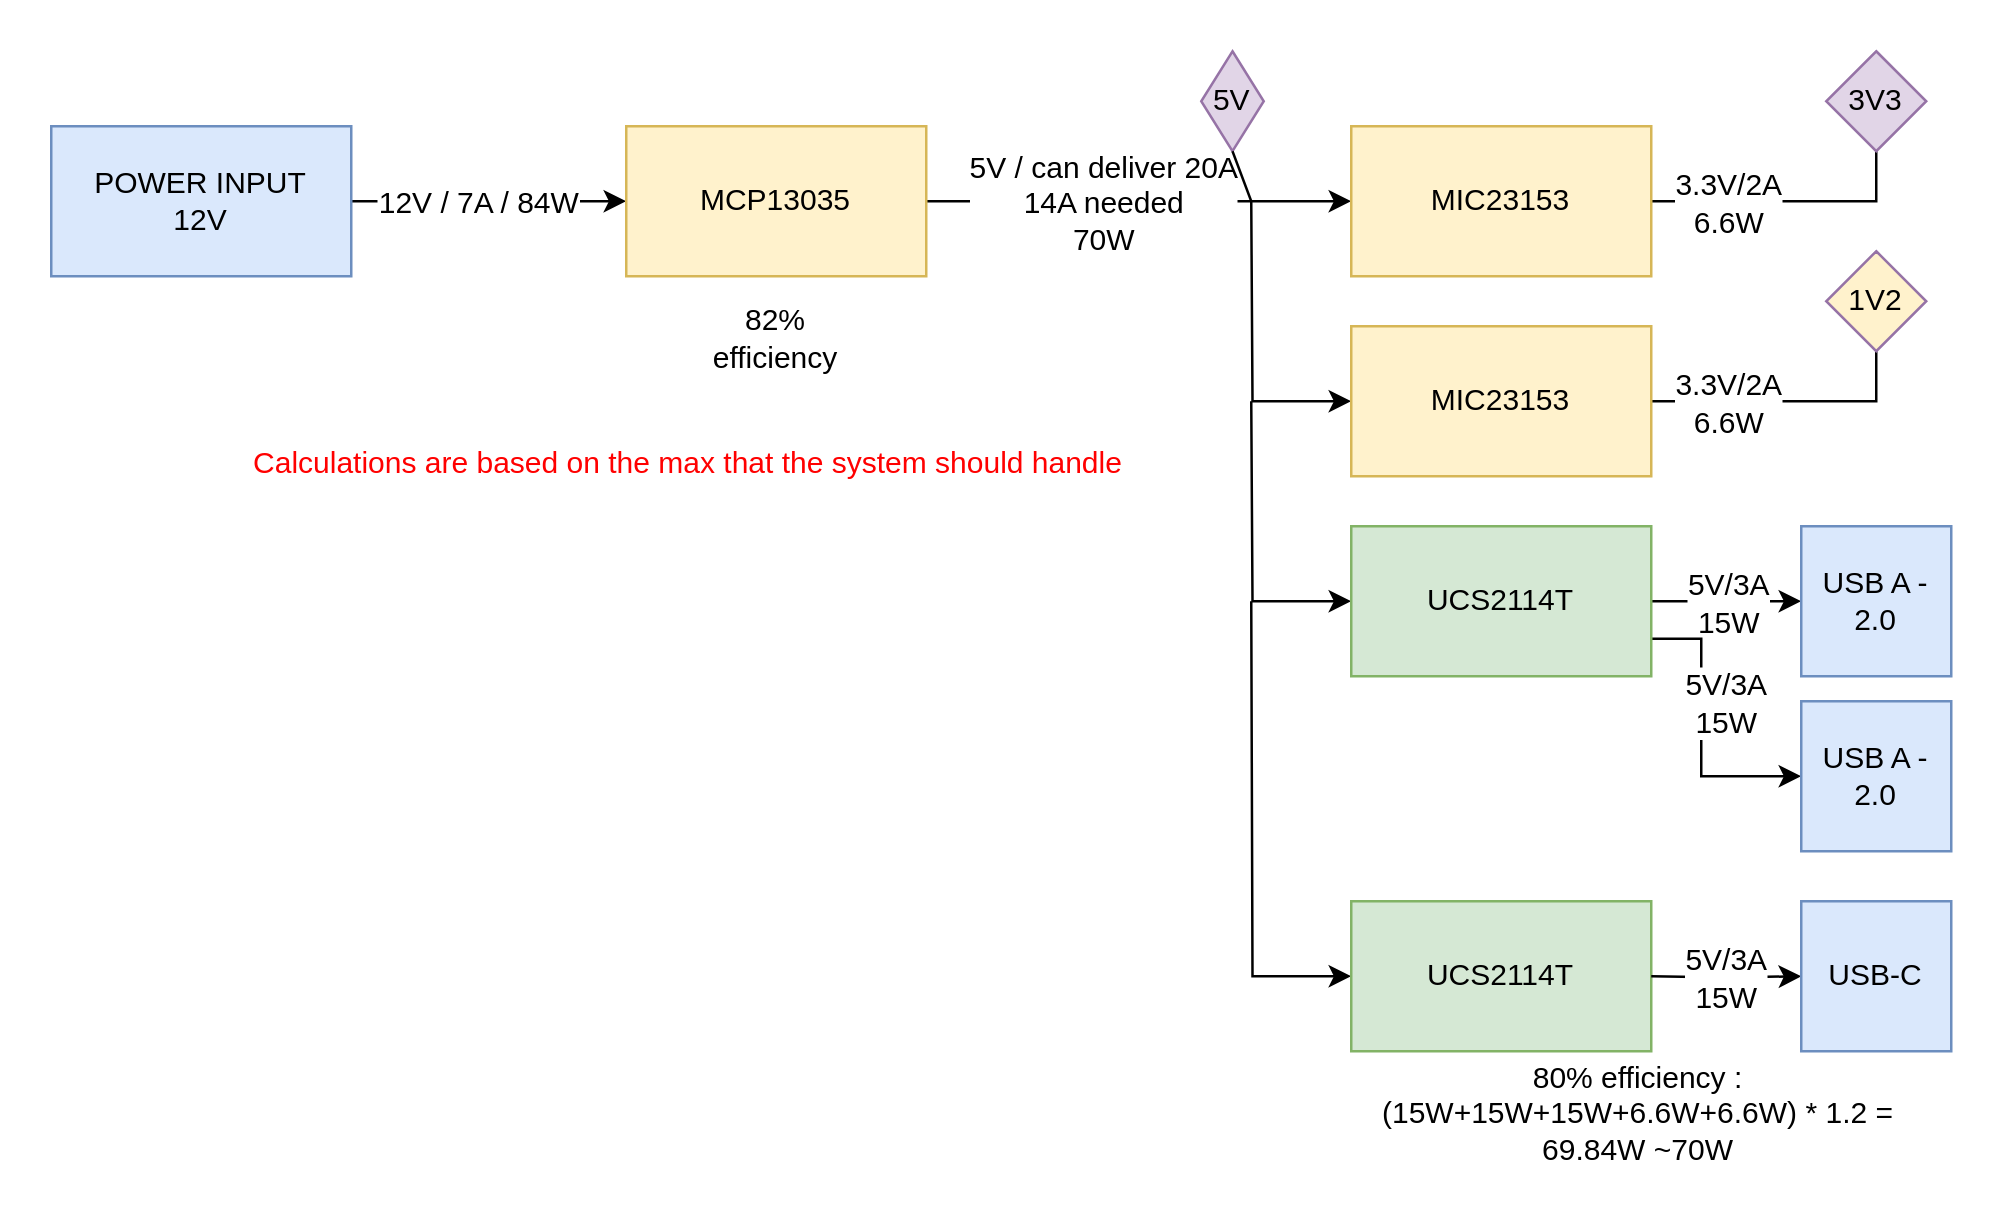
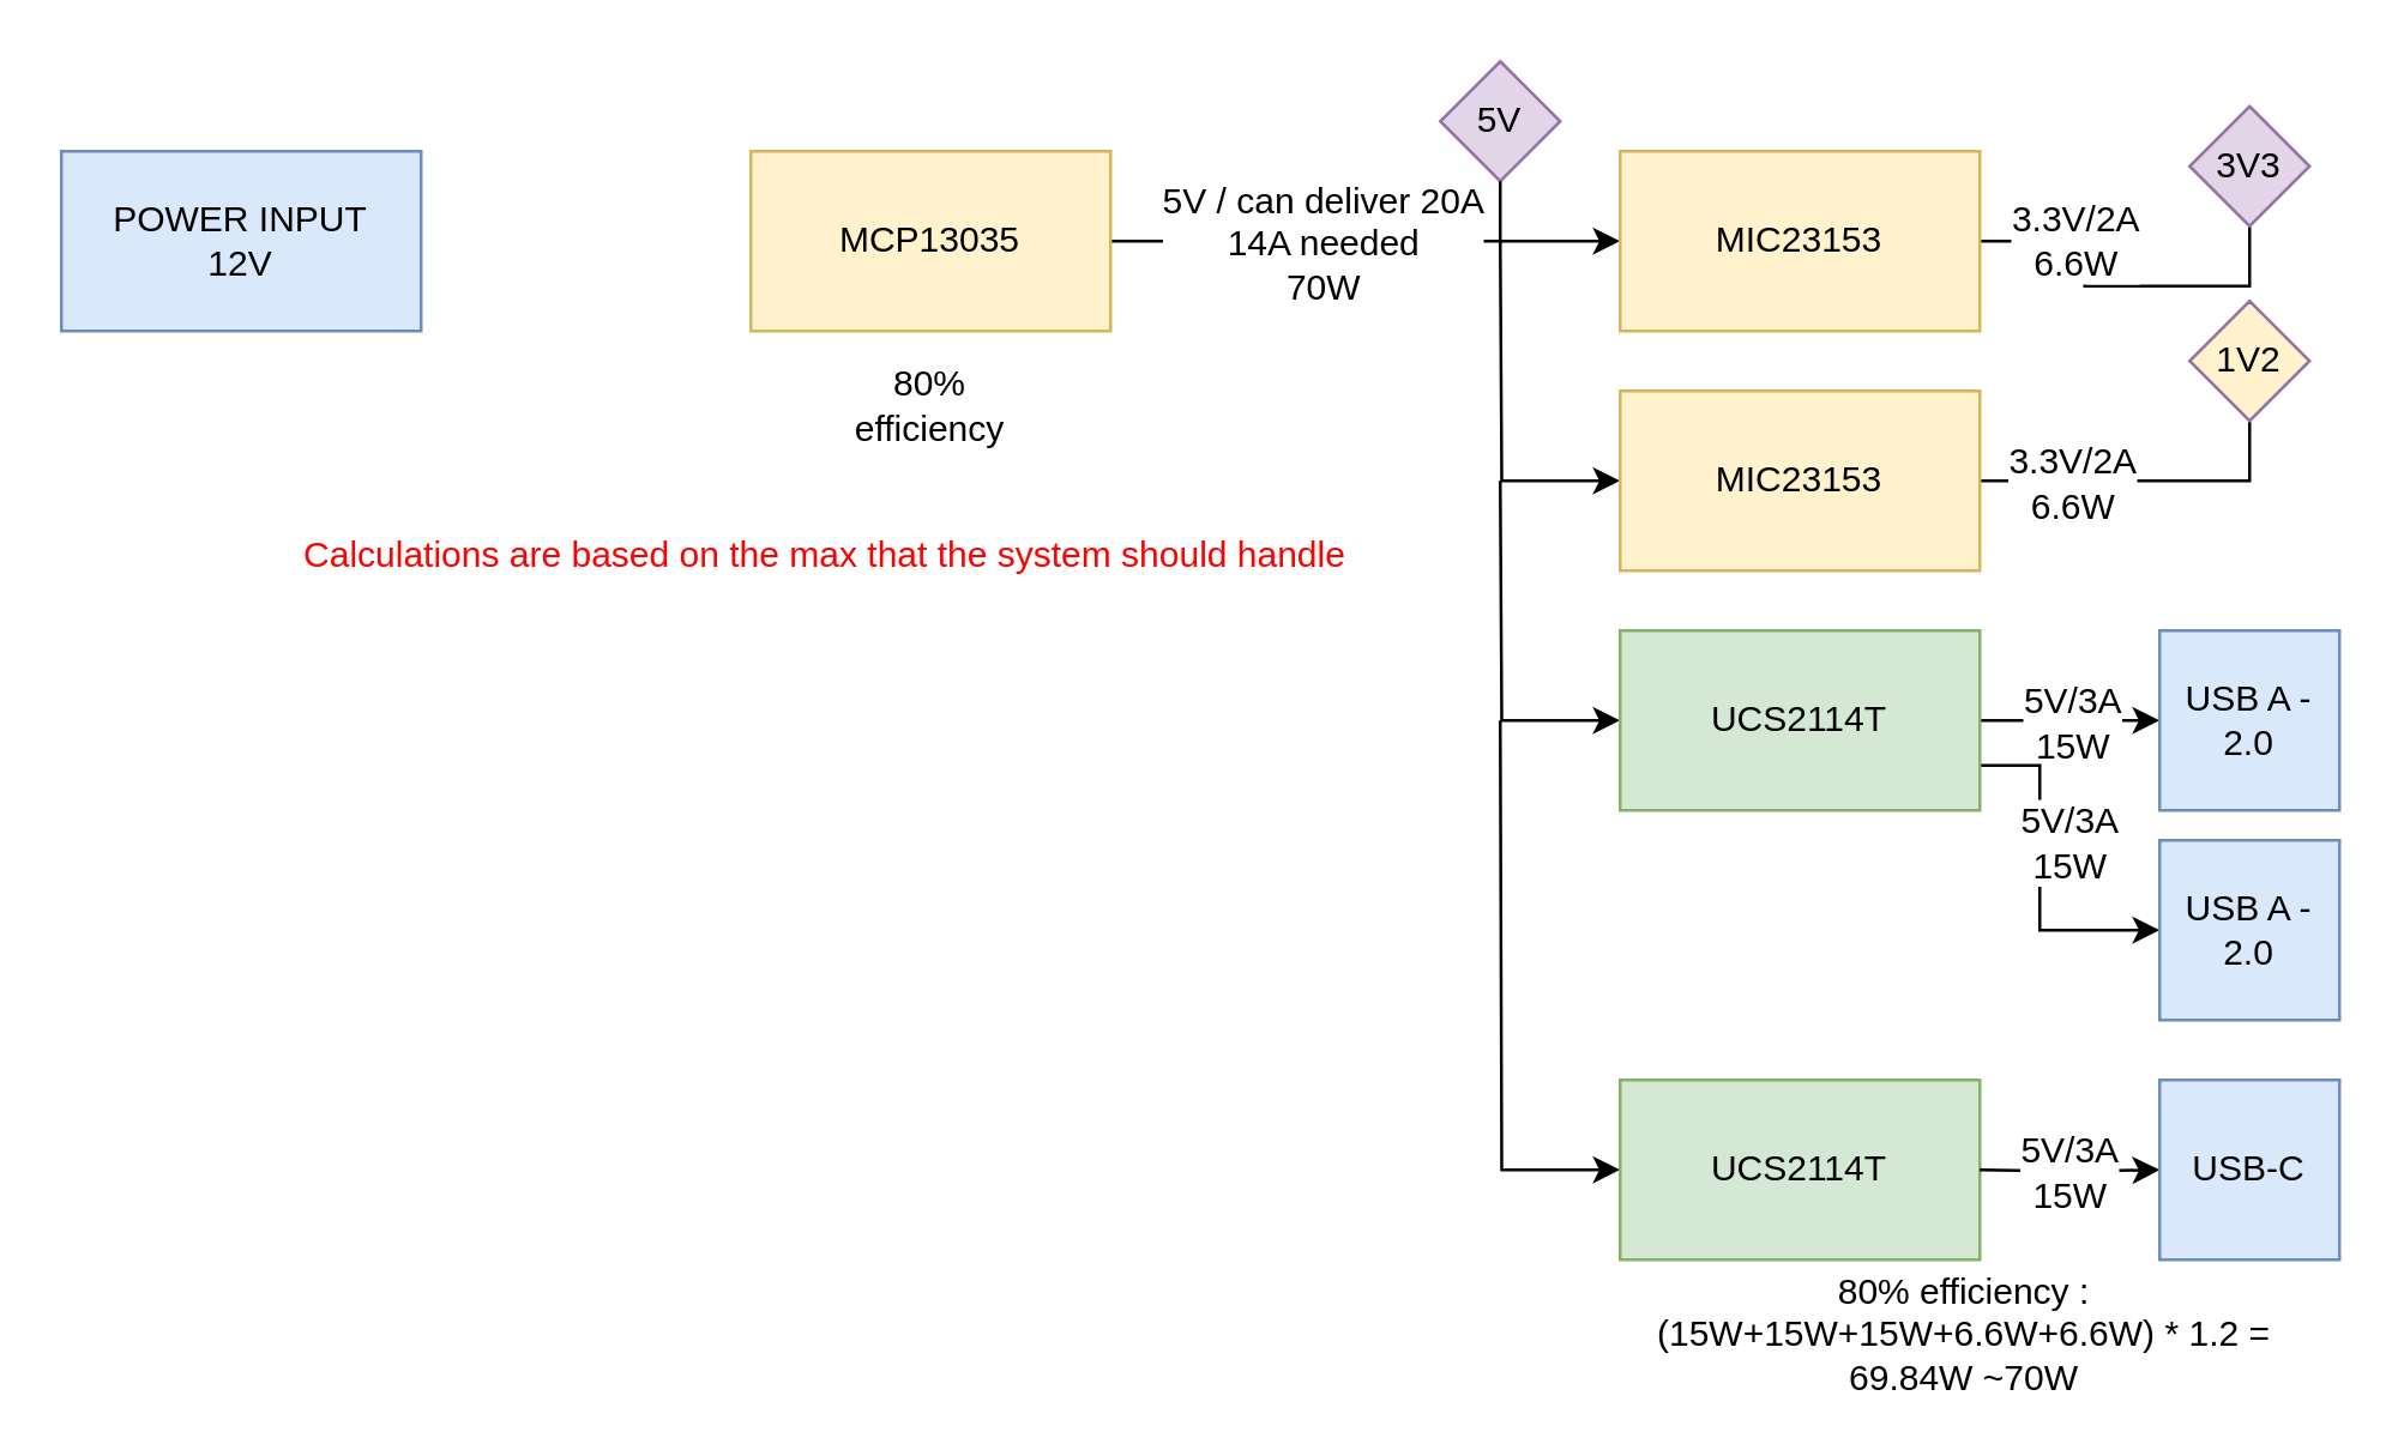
  <mxCell id="0" />
  <mxCell id="1" parent="0" />
- <mxCell id="2" value="" style="edgeStyle=orthogonalEdgeStyle;rounded=0;orthogonalLoop=1;jettySize=auto;html=1;" edge="1" parent="1" source="4" target="7"><mxGeometry relative="1" as="geometry" /></mxCell>
- <mxCell id="3" value="12V / 7A / 84W" style="edgeLabel;html=1;align=center;verticalAlign=middle;resizable=0;points=[];fontSize=12;" vertex="1" connectable="0" parent="2"><mxGeometry x="-0.193" relative="1" as="geometry"><mxPoint x="6" as="offset" /></mxGeometry></mxCell>
  <mxCell id="4" value="POWER INPUT&lt;br&gt;12V" style="rounded=0;whiteSpace=wrap;html=1;fillColor=#dae8fc;strokeColor=#6c8ebf;" parent="1" vertex="1"><mxGeometry y="50" width="120" height="60" as="geometry" x="20" /></mxCell>
  <mxCell id="5" value="" style="edgeStyle=orthogonalEdgeStyle;rounded=0;orthogonalLoop=1;jettySize=auto;html=1;fontSize=12;" edge="1" parent="1" source="7" target="10"><mxGeometry relative="1" as="geometry" /></mxCell>
  <mxCell id="6" value="5V / can deliver 20A&lt;br&gt;14A needed&lt;br&gt;70W" style="edgeLabel;html=1;align=center;verticalAlign=middle;resizable=0;points=[];fontSize=12;" vertex="1" connectable="0" parent="5"><mxGeometry x="-0.309" y="1" relative="1" as="geometry"><mxPoint x="11" y="1" as="offset" /></mxGeometry></mxCell>
  <mxCell id="7" value="MCP13035" style="rounded=0;whiteSpace=wrap;html=1;fillColor=#fff2cc;strokeColor=#d6b656;" parent="1" vertex="1"><mxGeometry x="250" y="50" width="120" height="60" as="geometry" /></mxCell>
  <mxCell id="8" style="edgeStyle=orthogonalEdgeStyle;rounded=0;orthogonalLoop=1;jettySize=auto;html=1;exitX=1;exitY=0.5;exitDx=0;exitDy=0;entryX=0.5;entryY=1;entryDx=0;entryDy=0;fontSize=12;startArrow=none;startFill=0;endArrow=none;endFill=0;" edge="1" parent="1" source="10" target="17"><mxGeometry relative="1" as="geometry" /></mxCell>
  <mxCell id="9" value="3.3V/2A&lt;br style=&quot;border-color: var(--border-color);&quot;&gt;6.6W" style="edgeLabel;html=1;align=center;verticalAlign=middle;resizable=0;points=[];fontSize=12;" vertex="1" connectable="0" parent="8"><mxGeometry x="-0.424" y="-2" relative="1" as="geometry"><mxPoint x="-2" y="-2" as="offset" /></mxGeometry></mxCell>
  <mxCell id="10" value="MIC23153" style="rounded=0;whiteSpace=wrap;html=1;fillColor=#fff2cc;strokeColor=#d6b656;" parent="1" vertex="1"><mxGeometry x="540" y="50" width="120" height="60" as="geometry" /></mxCell>
  <mxCell id="11" style="edgeStyle=orthogonalEdgeStyle;rounded=0;orthogonalLoop=1;jettySize=auto;html=1;exitX=0;exitY=0.5;exitDx=0;exitDy=0;fontSize=12;startArrow=classic;startFill=1;endArrow=none;endFill=0;" edge="1" parent="1" source="14"><mxGeometry relative="1" as="geometry"><mxPoint x="500" y="80" as="targetPoint" /></mxGeometry></mxCell>
  <mxCell id="12" style="edgeStyle=orthogonalEdgeStyle;rounded=0;orthogonalLoop=1;jettySize=auto;html=1;exitX=1;exitY=0.5;exitDx=0;exitDy=0;entryX=0.5;entryY=1;entryDx=0;entryDy=0;fontSize=12;startArrow=none;startFill=0;endArrow=none;endFill=0;" edge="1" parent="1" source="14" target="18"><mxGeometry relative="1" as="geometry" /></mxCell>
  <mxCell id="13" value="3.3V/2A&lt;br&gt;6.6W" style="edgeLabel;html=1;align=center;verticalAlign=middle;resizable=0;points=[];fontSize=12;" vertex="1" connectable="0" parent="12"><mxGeometry x="-0.4" relative="1" as="geometry"><mxPoint x="-3" as="offset" /></mxGeometry></mxCell>
  <mxCell id="14" value="MIC23153" style="rounded=0;whiteSpace=wrap;html=1;fillColor=#fff2cc;strokeColor=#d6b656;" parent="1" vertex="1"><mxGeometry x="540" y="130" width="120" height="60" as="geometry" /></mxCell>
- <mxCell id="15" value="&lt;font style=&quot;font-size: 12px;&quot;&gt;5V&lt;/font&gt;" style="rhombus;whiteSpace=wrap;html=1;align=center;fillColor=#e1d5e7;strokeColor=#9673a6;" vertex="1" parent="1"><mxGeometry x="480" y="20" width="25" height="40" as="geometry" /></mxCell>
+ <mxCell id="15" value="&lt;font style=&quot;font-size: 12px;&quot;&gt;5V&lt;/font&gt;" style="rhombus;whiteSpace=wrap;html=1;align=center;fillColor=#e1d5e7;strokeColor=#9673a6;" vertex="1" parent="1"><mxGeometry x="480" width="40" height="40" as="geometry" y="20" /></mxCell>
  <mxCell id="16" value="" style="endArrow=none;html=1;rounded=0;fontSize=12;entryX=0.5;entryY=1;entryDx=0;entryDy=0;" edge="1" parent="1" target="15"><mxGeometry width="50" height="50" relative="1" as="geometry"><mxPoint x="500" y="80" as="sourcePoint" /><mxPoint x="510" y="-40" as="targetPoint" /></mxGeometry></mxCell>
- <mxCell id="17" value="&lt;font style=&quot;font-size: 12px;&quot;&gt;3V3&lt;/font&gt;" style="rhombus;whiteSpace=wrap;html=1;align=center;fillColor=#e1d5e7;strokeColor=#9673a6;" vertex="1" parent="1"><mxGeometry x="730" width="40" height="40" as="geometry" y="20" /></mxCell>
+ <mxCell id="17" value="&lt;font style=&quot;font-size: 12px;&quot;&gt;3V3&lt;/font&gt;" style="rhombus;whiteSpace=wrap;html=1;align=center;fillColor=#e1d5e7;strokeColor=#9673a6;" vertex="1" parent="1"><mxGeometry x="730" y="35" width="40" height="40" as="geometry" /></mxCell>
  <mxCell id="18" value="&lt;font style=&quot;font-size: 12px;&quot;&gt;1V2&lt;/font&gt;" style="rhombus;whiteSpace=wrap;html=1;align=center;fillColor=#fff2cc;strokeColor=#9673a6;" vertex="1" parent="1"><mxGeometry x="730" y="100" width="40" height="40" as="geometry" /></mxCell>
  <mxCell id="19" style="edgeStyle=orthogonalEdgeStyle;rounded=0;orthogonalLoop=1;jettySize=auto;html=1;exitX=1;exitY=0.5;exitDx=0;exitDy=0;entryX=0;entryY=0.5;entryDx=0;entryDy=0;fontSize=12;startArrow=none;startFill=0;endArrow=classic;endFill=1;" edge="1" parent="1" source="23" target="24"><mxGeometry relative="1" as="geometry" /></mxCell>
  <mxCell id="20" value="5V/3A&lt;br&gt;15W" style="edgeLabel;html=1;align=center;verticalAlign=middle;resizable=0;points=[];fontSize=12;" vertex="1" connectable="0" parent="19"><mxGeometry x="-0.31" y="-1" relative="1" as="geometry"><mxPoint x="9" y="-1" as="offset" /></mxGeometry></mxCell>
  <mxCell id="21" style="edgeStyle=orthogonalEdgeStyle;rounded=0;orthogonalLoop=1;jettySize=auto;html=1;exitX=0;exitY=0.5;exitDx=0;exitDy=0;fontSize=12;startArrow=classic;startFill=1;endArrow=none;endFill=0;" edge="1" parent="1" source="23"><mxGeometry relative="1" as="geometry"><mxPoint x="500" y="160" as="targetPoint" /></mxGeometry></mxCell>
  <mxCell id="22" style="edgeStyle=orthogonalEdgeStyle;rounded=0;orthogonalLoop=1;jettySize=auto;html=1;exitX=1;exitY=0.75;exitDx=0;exitDy=0;entryX=0;entryY=0.5;entryDx=0;entryDy=0;fontSize=12;startArrow=none;startFill=0;endArrow=classic;endFill=1;" edge="1" parent="1" source="23" target="32"><mxGeometry relative="1" as="geometry"><Array as="points"><mxPoint x="680" y="255" /><mxPoint x="680" y="310" /></Array></mxGeometry></mxCell>
  <mxCell id="23" value="UCS2114T" style="rounded=0;whiteSpace=wrap;html=1;fillColor=#d5e8d4;strokeColor=#82b366;" vertex="1" parent="1"><mxGeometry x="540" y="210" width="120" height="60" as="geometry" /></mxCell>
  <mxCell id="24" value="USB A - 2.0" style="rounded=0;whiteSpace=wrap;html=1;fontSize=12;fillColor=#dae8fc;strokeColor=#6c8ebf;" vertex="1" parent="1"><mxGeometry x="720" y="210" width="60" height="60" as="geometry" /></mxCell>
  <mxCell id="25" style="edgeStyle=orthogonalEdgeStyle;rounded=0;orthogonalLoop=1;jettySize=auto;html=1;exitX=0;exitY=0.5;exitDx=0;exitDy=0;fontSize=12;startArrow=classic;startFill=1;endArrow=none;endFill=0;" edge="1" parent="1" source="26"><mxGeometry relative="1" as="geometry"><mxPoint x="500" y="240" as="targetPoint" /></mxGeometry></mxCell>
  <mxCell id="26" value="UCS2114T" style="rounded=0;whiteSpace=wrap;html=1;fillColor=#d5e8d4;strokeColor=#82b366;" vertex="1" parent="1"><mxGeometry x="540" y="360" width="120" height="60" as="geometry" /></mxCell>
  <mxCell id="27" style="edgeStyle=orthogonalEdgeStyle;rounded=0;orthogonalLoop=1;jettySize=auto;html=1;exitX=1;exitY=0.5;exitDx=0;exitDy=0;entryX=0;entryY=0.5;entryDx=0;entryDy=0;fontSize=12;startArrow=none;startFill=0;endArrow=classic;endFill=1;" edge="1" parent="1" target="29"><mxGeometry relative="1" as="geometry"><mxPoint x="660" y="390" as="sourcePoint" /></mxGeometry></mxCell>
  <mxCell id="28" value="5V/3A&lt;br&gt;15W" style="edgeLabel;html=1;align=center;verticalAlign=middle;resizable=0;points=[];fontSize=12;" vertex="1" connectable="0" parent="27"><mxGeometry x="-0.31" y="-1" relative="1" as="geometry"><mxPoint x="9" y="-1" as="offset" /></mxGeometry></mxCell>
  <mxCell id="29" value="USB-C" style="rounded=0;whiteSpace=wrap;html=1;fontSize=12;fillColor=#dae8fc;strokeColor=#6c8ebf;" vertex="1" parent="1"><mxGeometry x="720" y="360" width="60" height="60" as="geometry" /></mxCell>
  <mxCell id="30" value="80% efficiency : (15W+15W+15W+6.6W+6.6W) * 1.2 = 69.84W ~70W" style="text;html=1;strokeColor=none;fillColor=none;align=center;verticalAlign=middle;whiteSpace=wrap;rounded=0;fontSize=12;" vertex="1" parent="1"><mxGeometry x="530" y="430" width="250" height="30" as="geometry" /></mxCell>
- <mxCell id="31" value="82% efficiency" style="text;html=1;strokeColor=none;fillColor=none;align=center;verticalAlign=middle;whiteSpace=wrap;rounded=0;fontSize=12;" vertex="1" parent="1"><mxGeometry x="280" y="120" width="60" height="30" as="geometry" /></mxCell>
+ <mxCell id="31" value="80% efficiency" style="text;html=1;strokeColor=none;fillColor=none;align=center;verticalAlign=middle;whiteSpace=wrap;rounded=0;fontSize=12;" vertex="1" parent="1"><mxGeometry x="280" y="120" width="60" height="30" as="geometry" /></mxCell>
  <mxCell id="32" value="USB A - 2.0" style="rounded=0;whiteSpace=wrap;html=1;fontSize=12;fillColor=#dae8fc;strokeColor=#6c8ebf;" vertex="1" parent="1"><mxGeometry x="720" y="280" width="60" height="60" as="geometry" /></mxCell>
  <mxCell id="33" value="5V/3A&lt;br&gt;15W" style="edgeLabel;html=1;align=center;verticalAlign=middle;resizable=0;points=[];fontSize=12;" vertex="1" connectable="0" parent="1"><mxGeometry x="689.996" y="280" as="geometry" /></mxCell>
  <mxCell id="34" value="&lt;font color=&quot;#ff0000&quot;&gt;Calculations are based on the max that the system should handle&lt;/font&gt;" style="text;html=1;strokeColor=none;fillColor=none;align=center;verticalAlign=middle;whiteSpace=wrap;rounded=0;fontSize=12;" vertex="1" parent="1"><mxGeometry x="100" y="170" width="350" height="30" as="geometry" /></mxCell>
